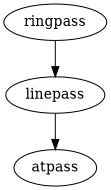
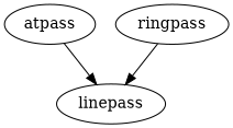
  digraph {
    linepass
    atpass
    ringpass
-   linepass -> atpass
+   atpass -> linepass
    ringpass -> linepass
  }
